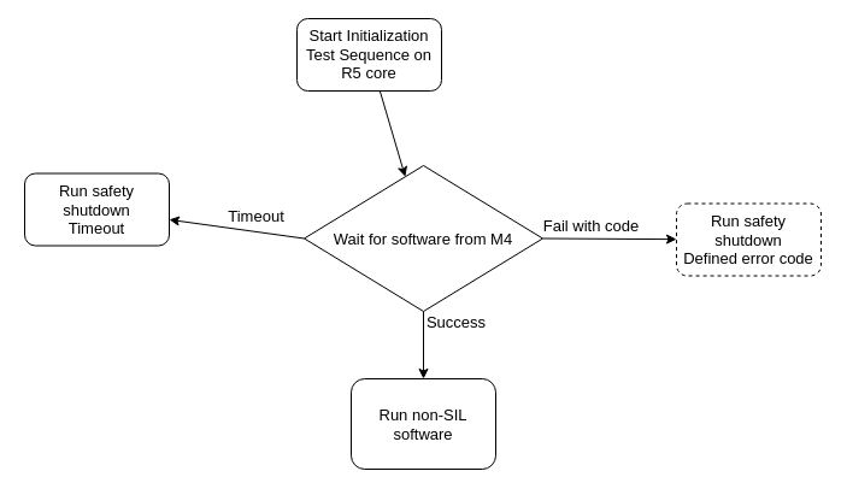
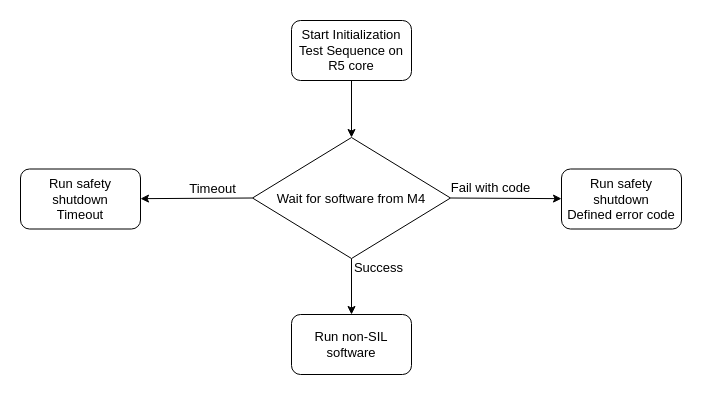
  <mxCell id="0" />
  <mxCell id="1" parent="0" />
  <mxCell id="2" style="edgeStyle=none;html=1;fontSize=13;" edge="1" parent="1" source="3" target="10"><mxGeometry relative="1" as="geometry" /></mxCell>
- <mxCell id="3" value="Start Initialization Test Sequence on R5 core" style="rounded=1;whiteSpace=wrap;html=1;fontSize=13;" parent="1" vertex="1"><mxGeometry x="246" y="15" width="120" height="60" as="geometry" /></mxCell>
+ <mxCell id="3" value="Start Initialization Test Sequence on R5 core" style="rounded=1;whiteSpace=wrap;html=1;fontSize=13;" parent="1" vertex="1"><mxGeometry x="291" y="20" width="120" height="60" as="geometry" /></mxCell>
  <mxCell id="4" style="edgeStyle=none;html=1;exitX=0.5;exitY=1;exitDx=0;exitDy=0;fontSize=13;entryX=0.5;entryY=0;entryDx=0;entryDy=0;" edge="1" parent="1" source="10" target="11"><mxGeometry relative="1" as="geometry"><mxPoint x="342" y="259" as="sourcePoint" /><mxPoint x="342" y="310" as="targetPoint" /></mxGeometry></mxCell>
  <mxCell id="5" value="Success" style="edgeLabel;html=1;align=center;verticalAlign=middle;resizable=0;points=[];fontSize=13;" vertex="1" connectable="0" parent="4"><mxGeometry x="-0.42" y="3" relative="1" as="geometry"><mxPoint x="23" y="-8" as="offset" /></mxGeometry></mxCell>
  <mxCell id="6" style="edgeStyle=none;html=1;exitX=1;exitY=0.5;exitDx=0;exitDy=0;fontSize=13;" edge="1" parent="1" source="10" target="12"><mxGeometry relative="1" as="geometry" /></mxCell>
  <mxCell id="7" value="Fail with code" style="edgeLabel;html=1;align=center;verticalAlign=middle;resizable=0;points=[];fontSize=13;" vertex="1" connectable="0" parent="6"><mxGeometry x="-0.672" y="1" relative="1" as="geometry"><mxPoint x="21" y="-10" as="offset" /></mxGeometry></mxCell>
  <mxCell id="8" style="edgeStyle=none;html=1;exitX=0;exitY=0.5;exitDx=0;exitDy=0;fontSize=13;" edge="1" parent="1" source="10" target="13"><mxGeometry relative="1" as="geometry" /></mxCell>
  <mxCell id="9" value="Timeout" style="edgeLabel;html=1;align=center;verticalAlign=middle;resizable=0;points=[];fontSize=13;" vertex="1" connectable="0" parent="8"><mxGeometry x="0.159" y="-1" relative="1" as="geometry"><mxPoint x="25" y="-9" as="offset" /></mxGeometry></mxCell>
  <mxCell id="10" value="Wait for software from M4" style="rhombus;whiteSpace=wrap;html=1;fontSize=13;" parent="1" vertex="1"><mxGeometry x="252" y="137" width="198" height="121" as="geometry" /></mxCell>
- <mxCell id="11" value="Run non-SIL software" style="rounded=1;whiteSpace=wrap;html=1;fontSize=13;" vertex="1" parent="1"><mxGeometry x="291" y="314" width="120" height="75" as="geometry" /></mxCell>
- <mxCell id="12" value="Run safety shutdown&lt;div&gt;Defined error code&lt;/div&gt;" style="rounded=1;whiteSpace=wrap;html=1;fontSize=13;dashed=1;" vertex="1" parent="1"><mxGeometry x="561" y="168.5" width="120" height="60" as="geometry" /></mxCell>
- <mxCell id="13" value="Run safety shutdown&lt;div&gt;Timeout&lt;/div&gt;" style="rounded=1;whiteSpace=wrap;html=1;fontSize=13;" vertex="1" parent="1"><mxGeometry x="20" y="143.5" width="120" height="60" as="geometry" /></mxCell>
+ <mxCell id="11" value="Run non-SIL software" style="rounded=1;whiteSpace=wrap;html=1;fontSize=13;" vertex="1" parent="1"><mxGeometry x="291" y="314" width="120" height="60" as="geometry" /></mxCell>
+ <mxCell id="12" value="Run safety shutdown&lt;div&gt;Defined error code&lt;/div&gt;" style="rounded=1;whiteSpace=wrap;html=1;fontSize=13;" vertex="1" parent="1"><mxGeometry x="561" y="168.5" width="120" height="60" as="geometry" /></mxCell>
+ <mxCell id="13" value="Run safety shutdown&lt;div&gt;Timeout&lt;/div&gt;" style="rounded=1;whiteSpace=wrap;html=1;fontSize=13;" vertex="1" parent="1"><mxGeometry x="20" y="168.5" width="120" height="60" as="geometry" /></mxCell>
